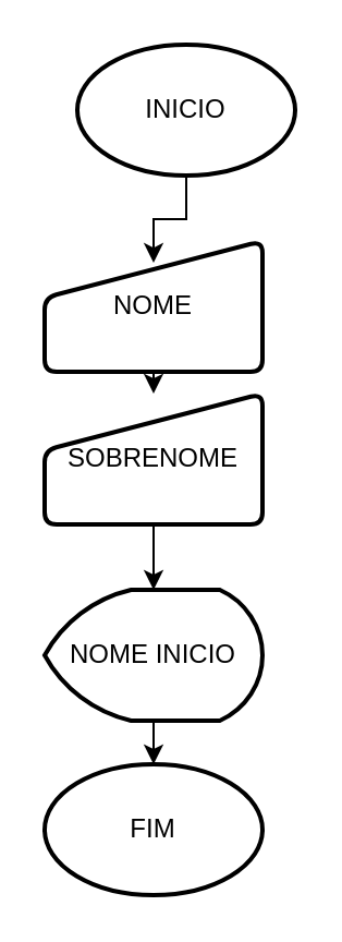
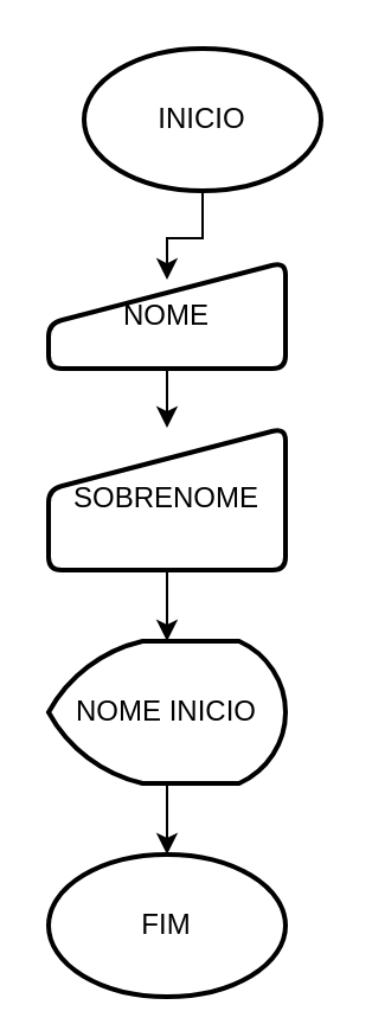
  <mxCell id="0" />
  <mxCell id="1" parent="0" />
  <mxCell id="2" value="INICIO" style="strokeWidth=2;html=1;shape=mxgraph.flowchart.start_1;whiteSpace=wrap;" vertex="1" parent="1"><mxGeometry x="35" y="20" width="100" height="60" as="geometry" /></mxCell>
- <mxCell id="3" value="FIM" style="strokeWidth=2;html=1;shape=mxgraph.flowchart.start_1;whiteSpace=wrap;" vertex="1" parent="1"><mxGeometry x="20" y="350" width="100" height="60" as="geometry" /></mxCell>
+ <mxCell id="3" value="FIM" style="strokeWidth=2;html=1;shape=mxgraph.flowchart.start_1;whiteSpace=wrap;" vertex="1" parent="1"><mxGeometry x="20" y="360" width="100" height="60" as="geometry" /></mxCell>
  <mxCell id="4" style="edgeStyle=orthogonalEdgeStyle;rounded=0;orthogonalLoop=1;jettySize=auto;html=1;exitX=0.5;exitY=1;exitDx=0;exitDy=0;entryX=0.5;entryY=0;entryDx=0;entryDy=0;" edge="1" parent="1" source="5" target="6"><mxGeometry relative="1" as="geometry"><Array as="points"><mxPoint x="70" y="180" /><mxPoint x="70" y="180" /></Array></mxGeometry></mxCell>
- <mxCell id="5" value="NOME" style="html=1;strokeWidth=2;shape=manualInput;whiteSpace=wrap;rounded=1;size=26;arcSize=11;" vertex="1" parent="1"><mxGeometry x="20" y="110" width="100" height="60" as="geometry" /></mxCell>
+ <mxCell id="5" value="NOME" style="html=1;strokeWidth=2;shape=manualInput;whiteSpace=wrap;rounded=1;size=26;arcSize=11;" vertex="1" parent="1"><mxGeometry x="20" y="110" width="100" height="45" as="geometry" /></mxCell>
  <mxCell id="6" value="SOBRENOME" style="html=1;strokeWidth=2;shape=manualInput;whiteSpace=wrap;rounded=1;size=26;arcSize=11;" vertex="1" parent="1"><mxGeometry x="20" y="180" width="100" height="60" as="geometry" /></mxCell>
  <mxCell id="7" value="NOME INICIO" style="strokeWidth=2;html=1;shape=mxgraph.flowchart.display;whiteSpace=wrap;" vertex="1" parent="1"><mxGeometry x="20" y="270" width="100" height="60" as="geometry" /></mxCell>
  <mxCell id="8" style="edgeStyle=orthogonalEdgeStyle;rounded=0;orthogonalLoop=1;jettySize=auto;html=1;exitX=0.5;exitY=1;exitDx=0;exitDy=0;exitPerimeter=0;entryX=0.5;entryY=0.167;entryDx=0;entryDy=0;entryPerimeter=0;" edge="1" parent="1" source="2" target="5"><mxGeometry relative="1" as="geometry" /></mxCell>
  <mxCell id="9" style="edgeStyle=orthogonalEdgeStyle;rounded=0;orthogonalLoop=1;jettySize=auto;html=1;exitX=0.5;exitY=1;exitDx=0;exitDy=0;entryX=0.5;entryY=0;entryDx=0;entryDy=0;entryPerimeter=0;" edge="1" parent="1" source="6" target="7"><mxGeometry relative="1" as="geometry" /></mxCell>
  <mxCell id="10" style="edgeStyle=orthogonalEdgeStyle;rounded=0;orthogonalLoop=1;jettySize=auto;html=1;exitX=0.5;exitY=1;exitDx=0;exitDy=0;exitPerimeter=0;entryX=0.5;entryY=0;entryDx=0;entryDy=0;entryPerimeter=0;" edge="1" parent="1" source="7" target="3"><mxGeometry relative="1" as="geometry" /></mxCell>
